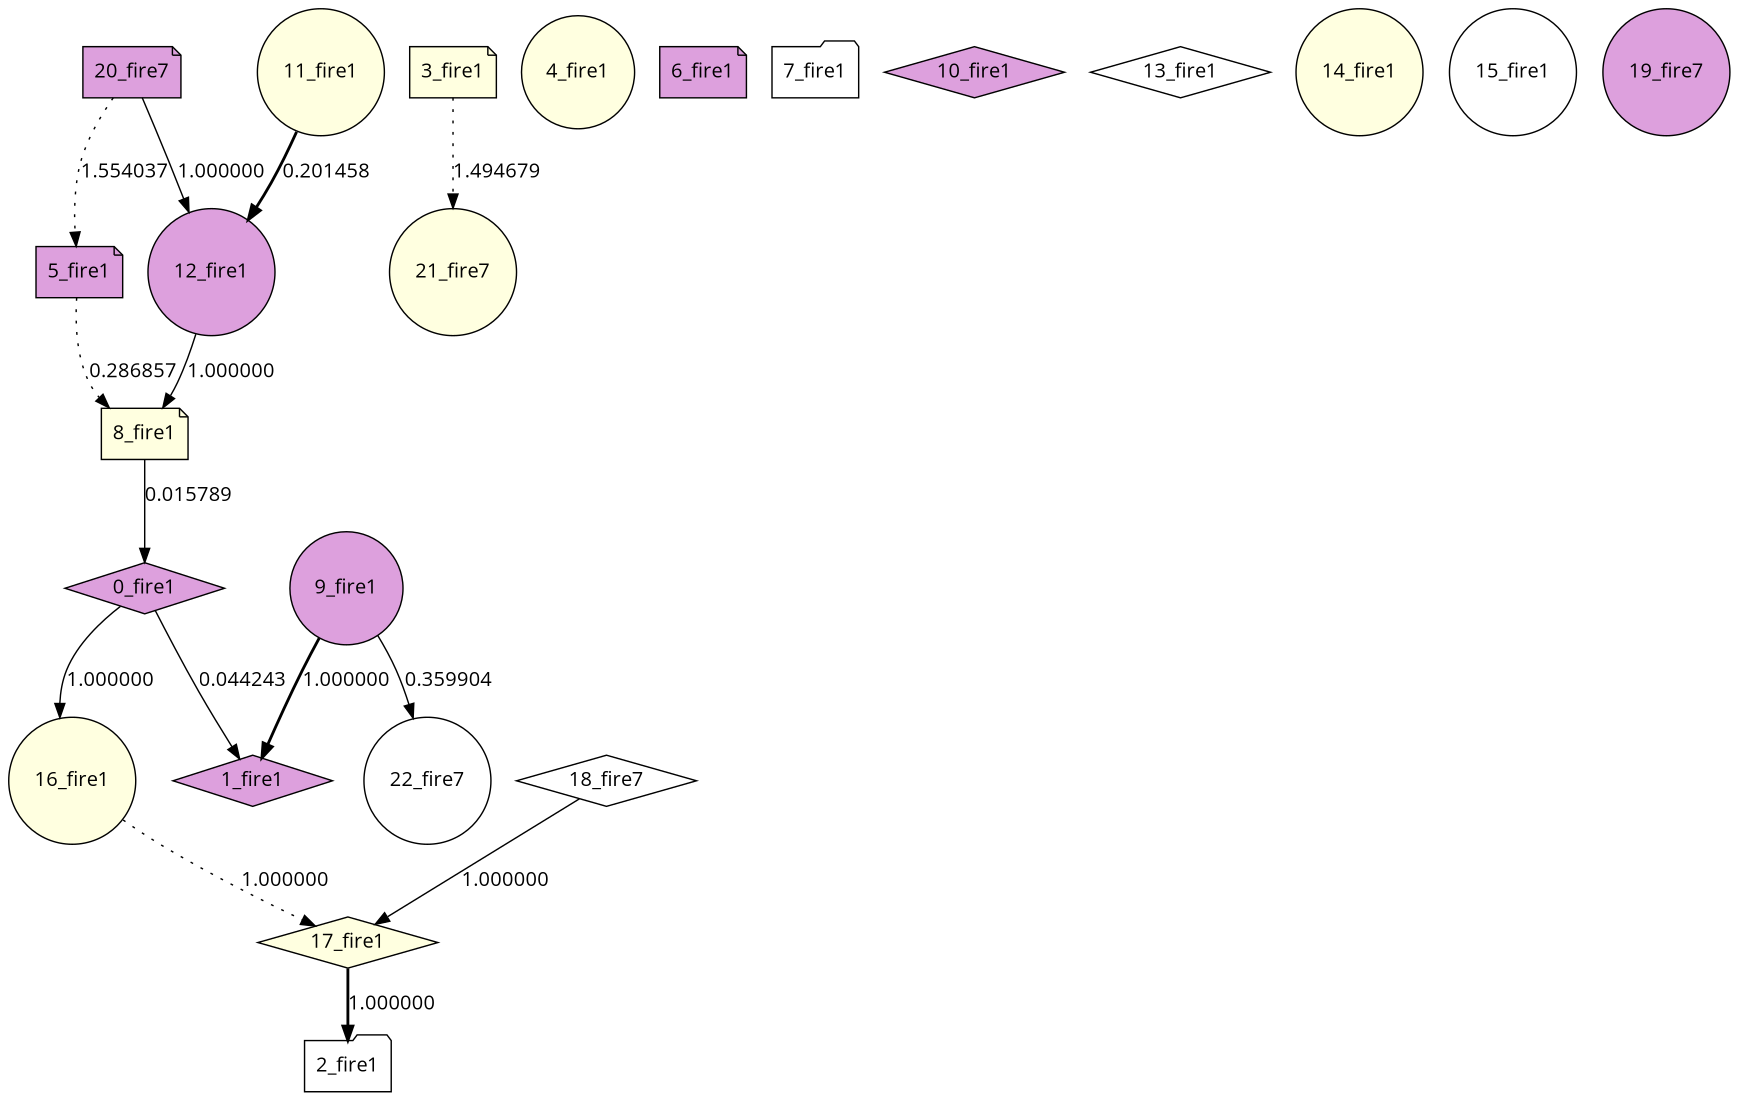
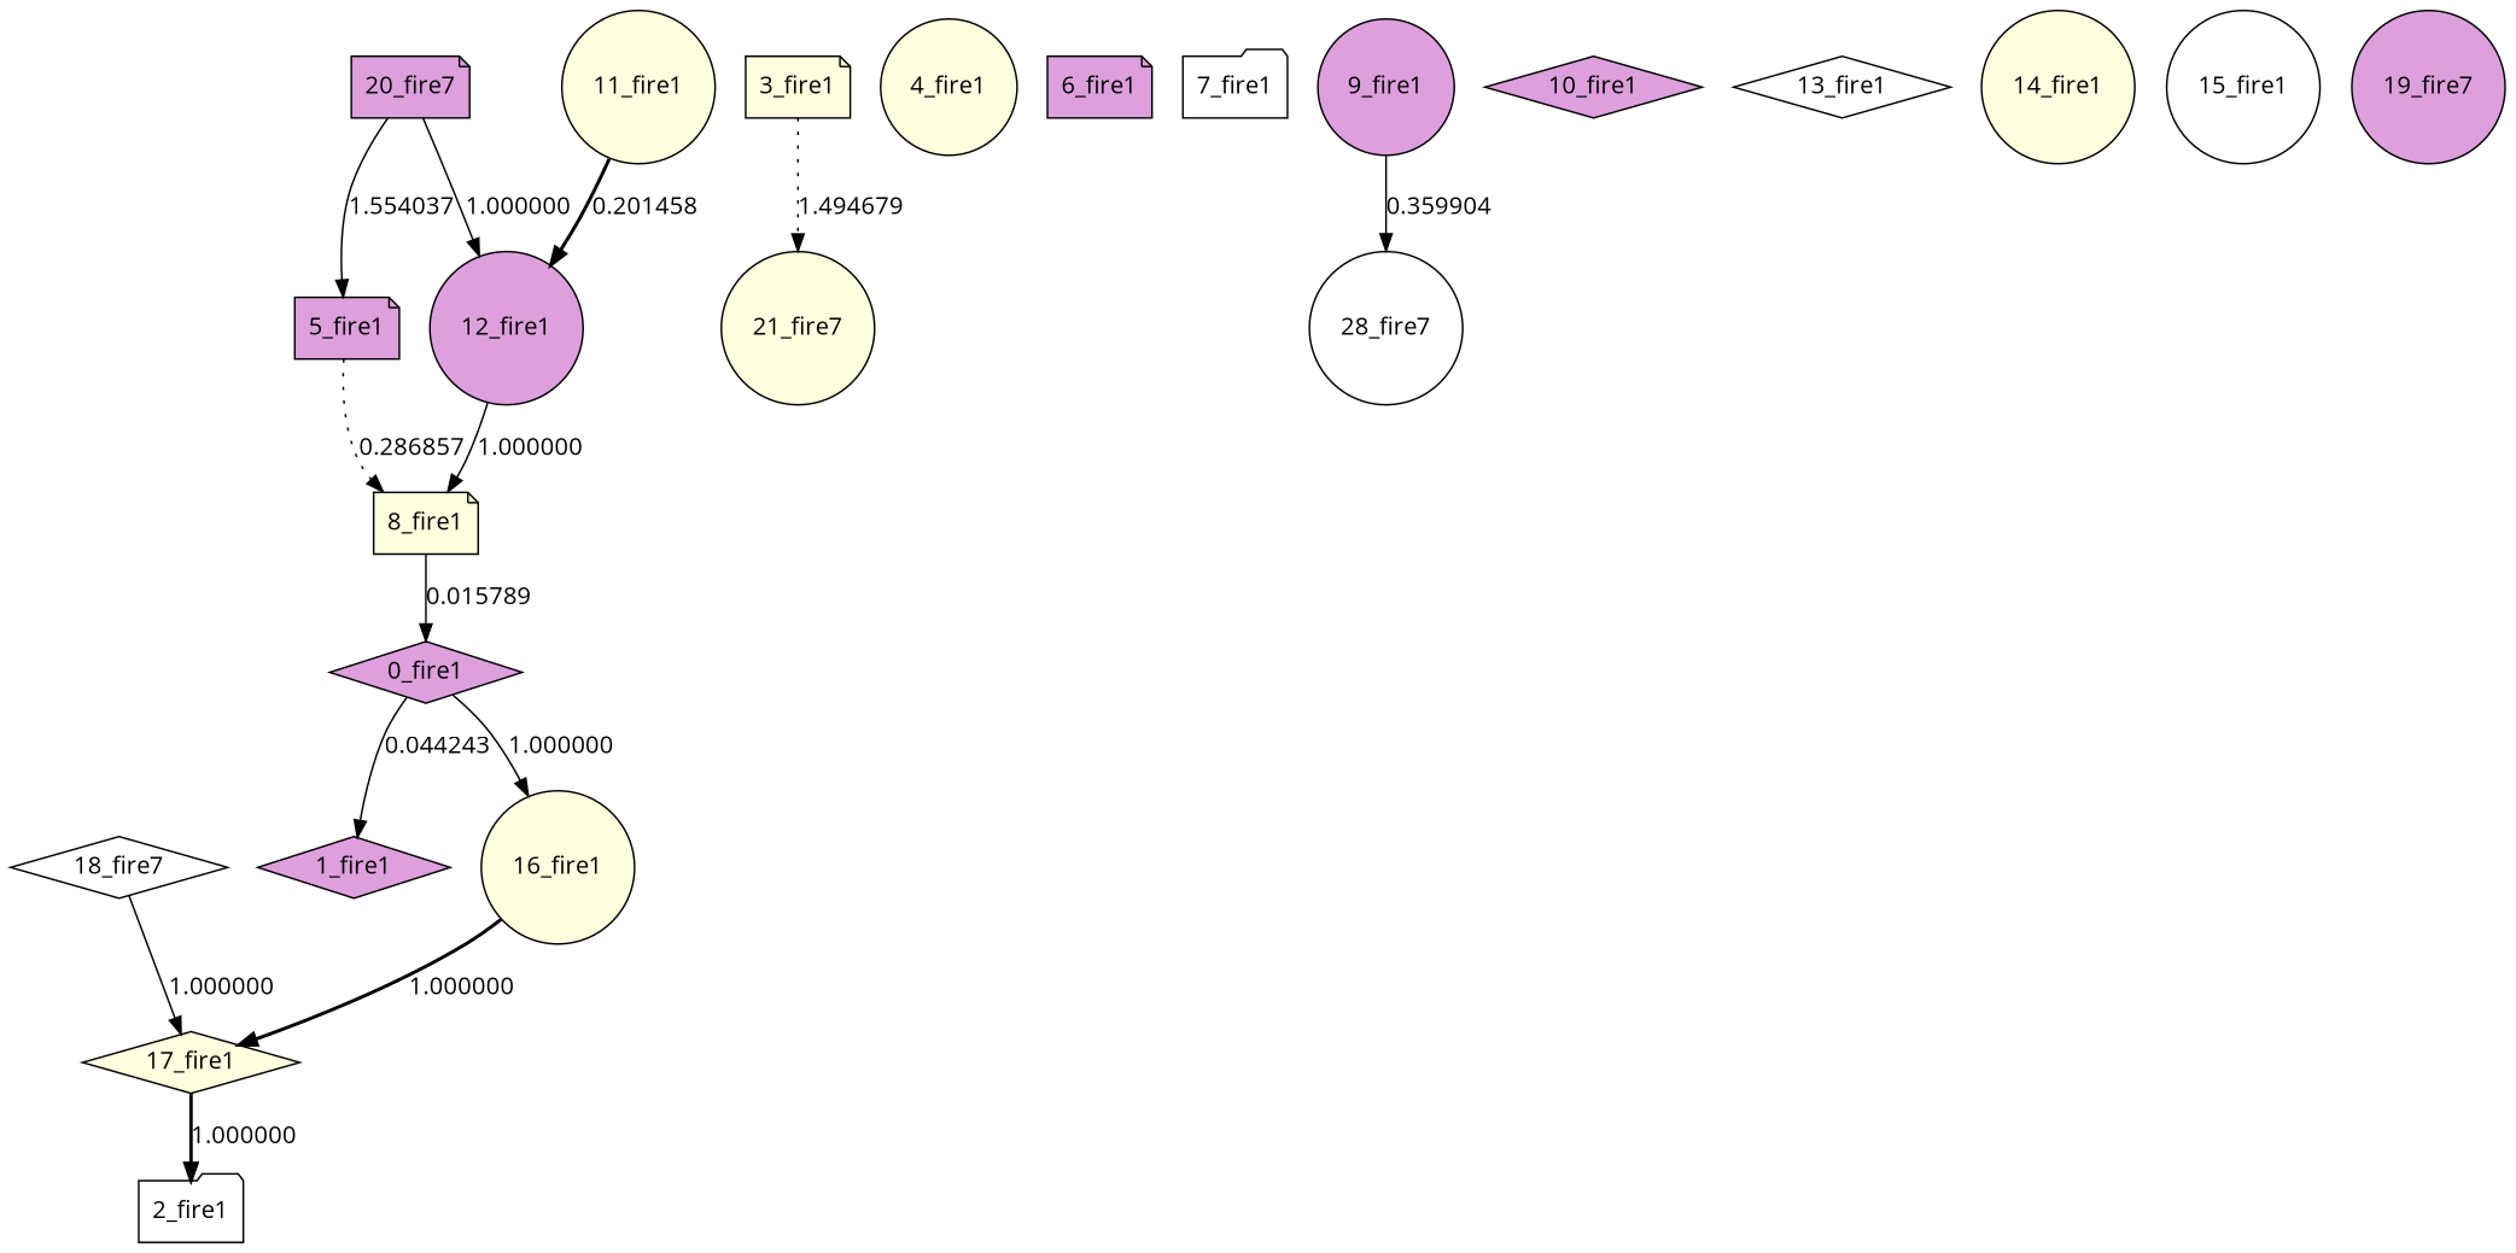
  digraph {
    fontname="Open Sans"
    node [fillcolor=plum fontname="Open Sans" shape=circle style=filled]
    edge [fontname="Open Sans" style=solid]
    n1 [label="0_fire1" shape=diamond]
    n2 [label="1_fire1" shape=diamond]
    n3 [fillcolor=lightyellow label="16_fire1"]
    n4 [fillcolor=lightyellow label="17_fire1" shape=diamond]
    n5 [fillcolor=white label="2_fire1" shape=folder]
    n6 [fillcolor=lightyellow label="3_fire1" shape=note]
    n7 [fillcolor=lightyellow label="21_fire7"]
    n8 [fillcolor=lightyellow label="4_fire1"]
    n9 [label="5_fire1" shape=note]
    n10 [fillcolor=lightyellow label="8_fire1" shape=note]
    n11 [label="6_fire1" shape=note]
    n12 [fillcolor=white label="7_fire1" shape=folder]
    n13 [label="9_fire1"]
-   n14 [fillcolor=white label="22_fire7"]
+   n14 [fillcolor=white label="28_fire7"]
    n15 [label="10_fire1" shape=diamond]
    n16 [fillcolor=lightyellow label="11_fire1"]
    n17 [label="12_fire1"]
    n18 [fillcolor=white label="13_fire1" shape=diamond]
    n19 [fillcolor=lightyellow label="14_fire1"]
    n20 [fillcolor=white label="15_fire1"]
    n21 [fillcolor=white label="18_fire7" shape=diamond]
    n22 [label="19_fire7"]
    n23 [label="20_fire7" shape=note]
    n1 -> n2 [label=0.044243]
    n1 -> n3 [label=1.000000]
-   n3 -> n4 [label=1.000000 style=dotted]
+   n3 -> n4 [label=1.000000 style=bold]
    n4 -> n5 [label=1.000000 style=bold]
    n6 -> n7 [label=1.494679 style=dotted]
    n9 -> n10 [label=0.286857 style=dotted]
    n10 -> n1 [label=0.015789]
-   n13 -> n2 [label=1.000000 style=bold]
    n13 -> n14 [label=0.359904]
    n16 -> n17 [label=0.201458 style=bold]
    n17 -> n10 [label=1.000000]
    n21 -> n4 [label=1.000000]
-   n23 -> n9 [label=1.554037 style=dotted]
+   n23 -> n9 [label=1.554037]
    n23 -> n17 [label=1.000000]
  }
